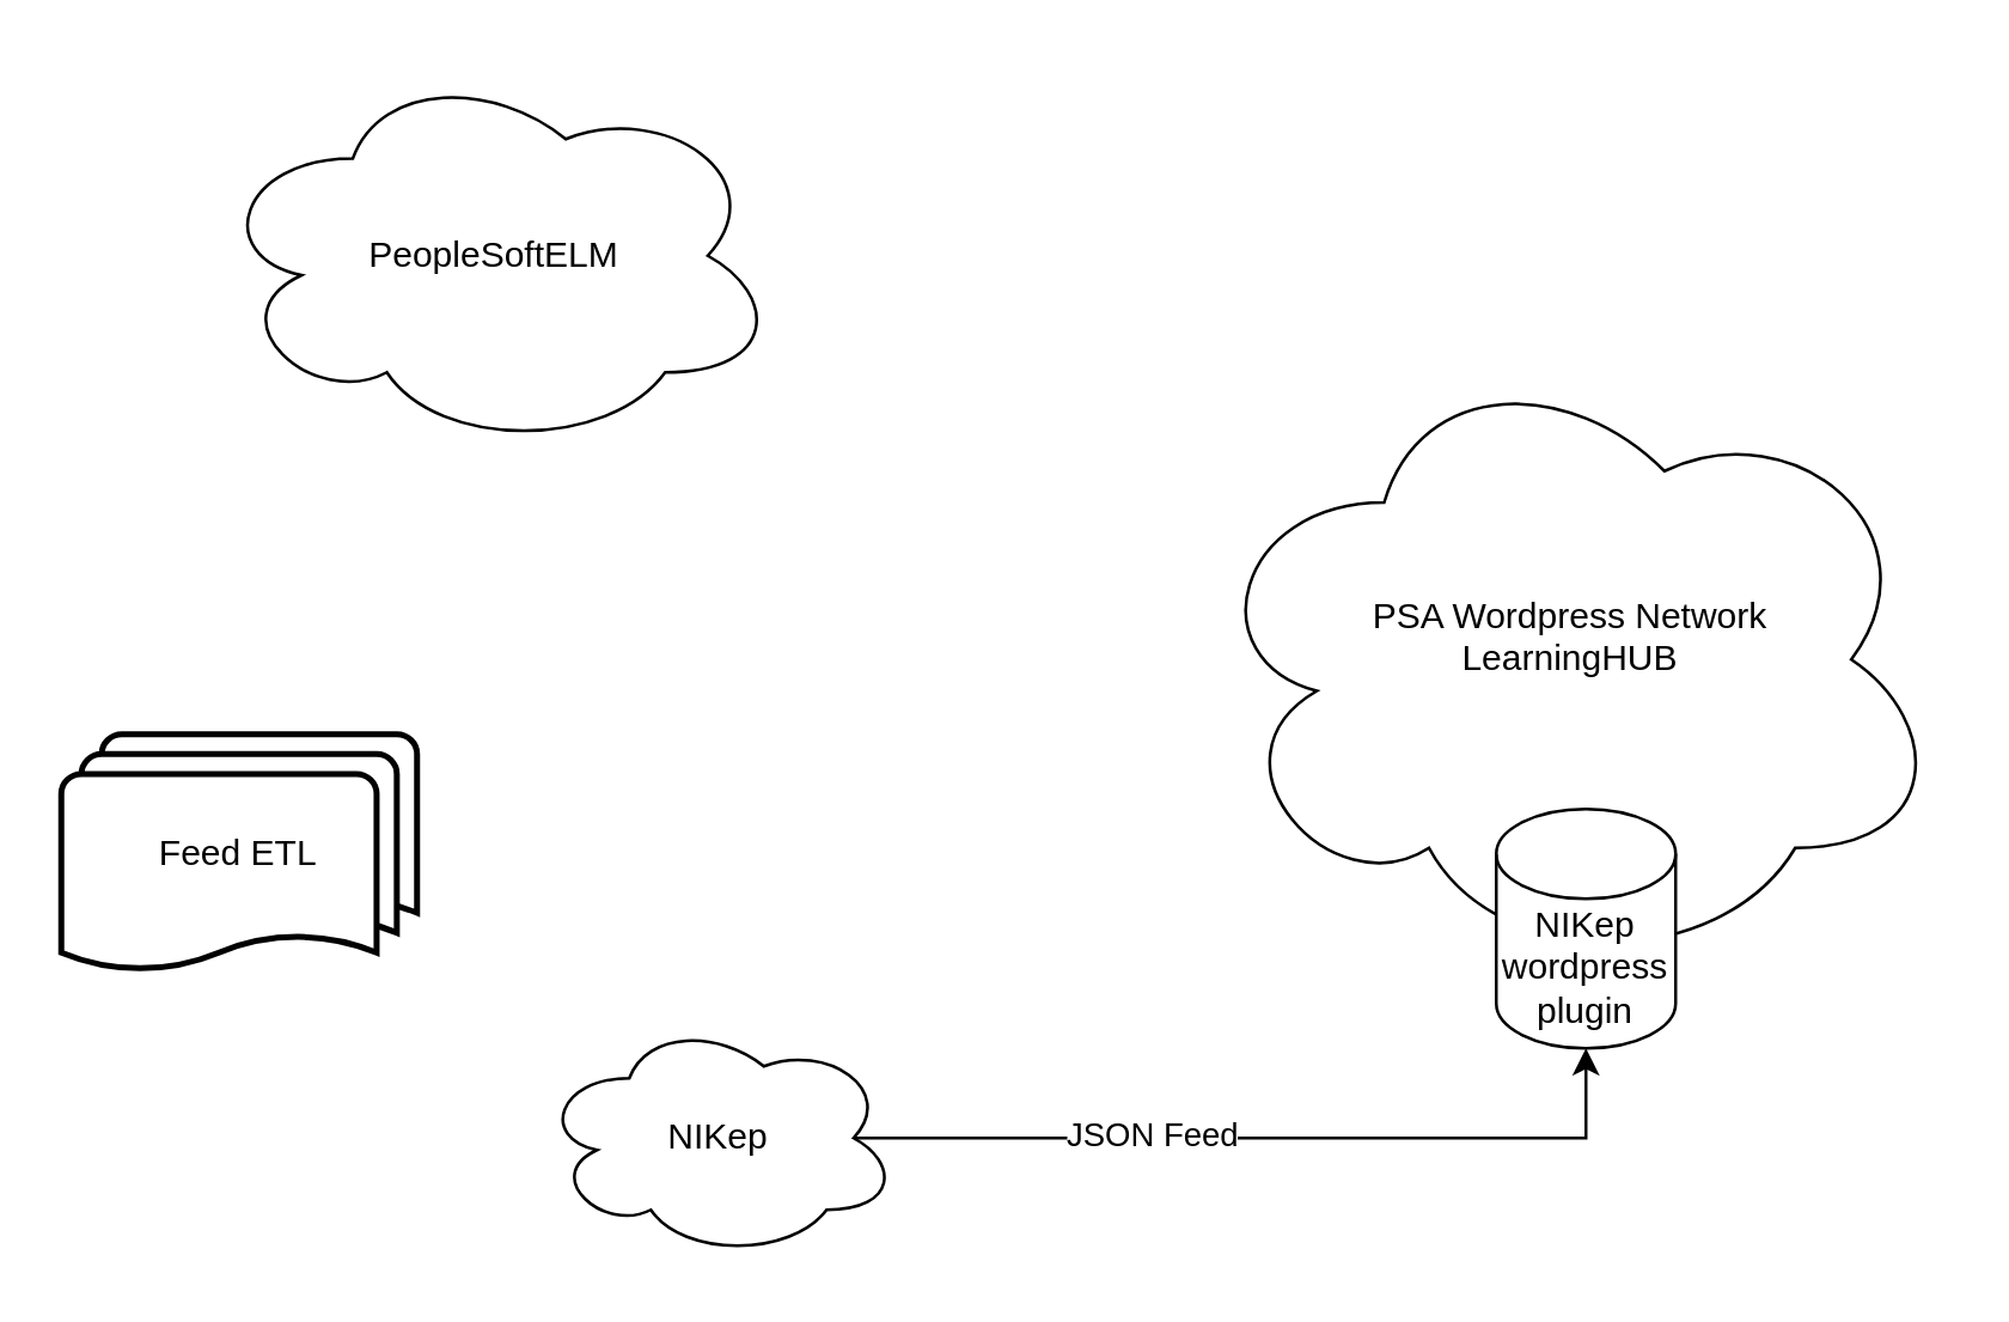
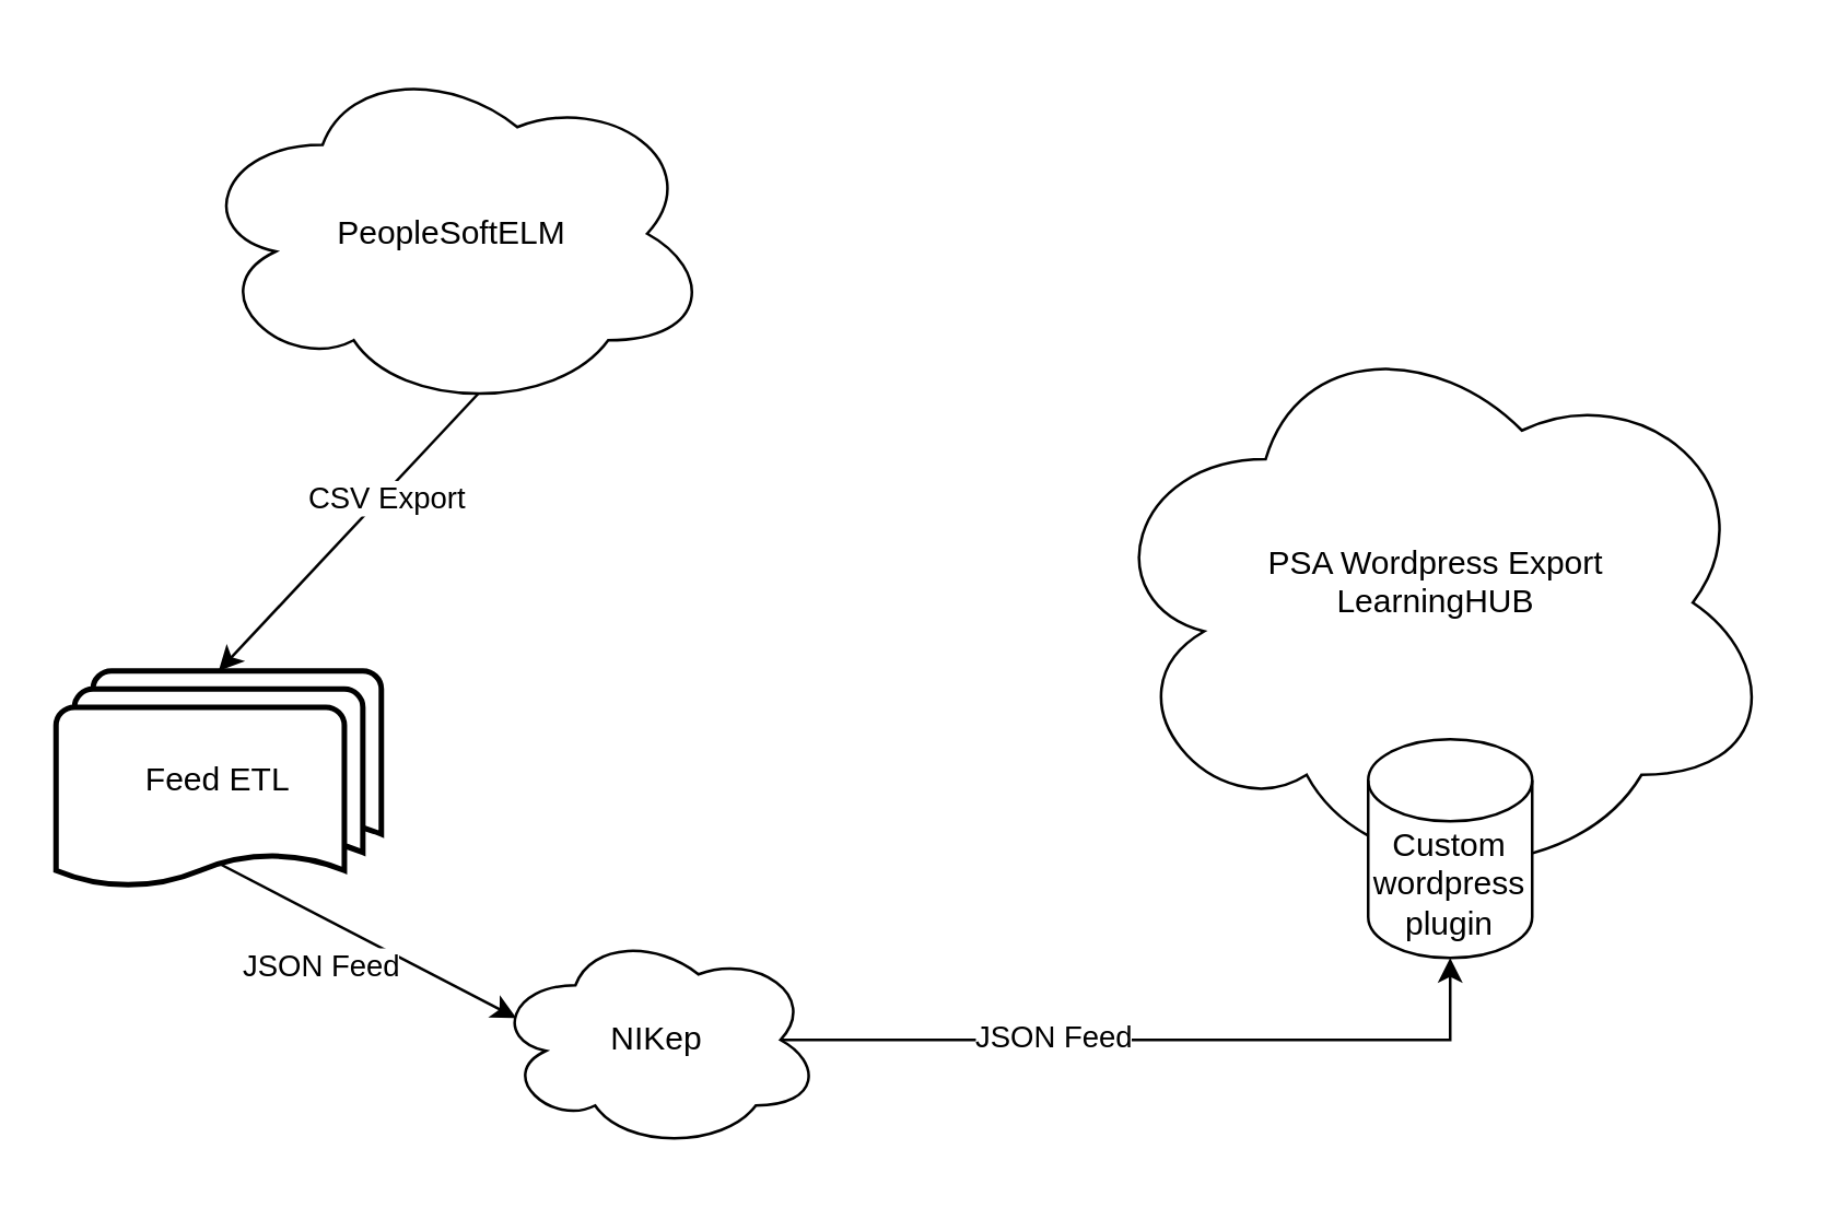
  <mxCell id="0" />
  <mxCell id="1" parent="0" />
  <mxCell id="2" value="PeopleSoftELM" style="ellipse;shape=cloud;whiteSpace=wrap;html=1;" vertex="1" parent="1"><mxGeometry x="70" y="20" width="190" height="130" as="geometry" /></mxCell>
  <mxCell id="3" value="Feed ETL" style="strokeWidth=2;html=1;shape=mxgraph.flowchart.multi-document;whiteSpace=wrap;" vertex="1" parent="1"><mxGeometry x="20" y="245" width="119" height="80" as="geometry" /></mxCell>
+ <mxCell id="4" value="" style="endArrow=classic;html=1;exitX=0.55;exitY=0.95;exitDx=0;exitDy=0;exitPerimeter=0;entryX=0.5;entryY=0;entryDx=0;entryDy=0;entryPerimeter=0;" edge="1" parent="1" source="2" target="3"><mxGeometry width="50" height="50" relative="1" as="geometry"><mxPoint x="340" y="260" as="sourcePoint" /><mxPoint x="390" y="210" as="targetPoint" /></mxGeometry></mxCell>
+ <mxCell id="5" value="CSV Export" style="edgeLabel;html=1;align=center;verticalAlign=middle;resizable=0;points=[];" vertex="1" connectable="0" parent="4"><mxGeometry x="-0.27" y="1" relative="1" as="geometry"><mxPoint as="offset" /></mxGeometry></mxCell>
  <mxCell id="6" style="edgeStyle=orthogonalEdgeStyle;rounded=0;orthogonalLoop=1;jettySize=auto;html=1;exitX=0.875;exitY=0.5;exitDx=0;exitDy=0;exitPerimeter=0;entryX=0.5;entryY=1;entryDx=0;entryDy=0;entryPerimeter=0;" edge="1" parent="1" source="8" target="12"><mxGeometry relative="1" as="geometry"><mxPoint x="530" y="360" as="targetPoint" /></mxGeometry></mxCell>
  <mxCell id="7" value="JSON Feed" style="edgeLabel;html=1;align=center;verticalAlign=middle;resizable=0;points=[];" vertex="1" connectable="0" parent="6"><mxGeometry x="-0.281" y="2" relative="1" as="geometry"><mxPoint as="offset" /></mxGeometry></mxCell>
  <mxCell id="8" value="NIKep" style="ellipse;shape=cloud;whiteSpace=wrap;html=1;" vertex="1" parent="1"><mxGeometry x="180" y="340" width="120" height="80" as="geometry" /></mxCell>
- <mxCell id="11" value="&lt;div&gt;PSA Wordpress Network&lt;br&gt;&lt;/div&gt;&lt;div&gt;LearningHUB&lt;/div&gt;&lt;div&gt;&lt;br&gt;&lt;/div&gt;" style="ellipse;shape=cloud;whiteSpace=wrap;html=1;" vertex="1" parent="1"><mxGeometry x="400" y="115" width="250" height="210" as="geometry" /></mxCell>
- <mxCell id="12" value="NIKep wordpress plugin" style="shape=cylinder3;whiteSpace=wrap;html=1;boundedLbl=1;backgroundOutline=1;size=15;" vertex="1" parent="1"><mxGeometry x="500" y="270" width="60" height="80" as="geometry" /></mxCell>
+ <mxCell id="9" value="" style="endArrow=classic;html=1;exitX=0.5;exitY=0.88;exitDx=0;exitDy=0;exitPerimeter=0;entryX=0.07;entryY=0.4;entryDx=0;entryDy=0;entryPerimeter=0;" edge="1" parent="1" source="3" target="8"><mxGeometry width="50" height="50" relative="1" as="geometry"><mxPoint x="50" y="280" as="sourcePoint" /><mxPoint x="160" y="348" as="targetPoint" /></mxGeometry></mxCell>
+ <mxCell id="10" value="JSON Feed" style="edgeLabel;html=1;align=center;verticalAlign=middle;resizable=0;points=[];" vertex="1" connectable="0" parent="9"><mxGeometry x="-0.306" y="2" relative="1" as="geometry"><mxPoint x="-2" y="19" as="offset" /></mxGeometry></mxCell>
+ <mxCell id="11" value="&lt;div&gt;PSA Wordpress Export&lt;br&gt;&lt;/div&gt;&lt;div&gt;LearningHUB&lt;/div&gt;&lt;div&gt;&lt;br&gt;&lt;/div&gt;" style="ellipse;shape=cloud;whiteSpace=wrap;html=1;" vertex="1" parent="1"><mxGeometry x="400" y="115" width="250" height="210" as="geometry" /></mxCell>
+ <mxCell id="12" value="Custom wordpress plugin" style="shape=cylinder3;whiteSpace=wrap;html=1;boundedLbl=1;backgroundOutline=1;size=15;" vertex="1" parent="1"><mxGeometry x="500" y="270" width="60" height="80" as="geometry" /></mxCell>
